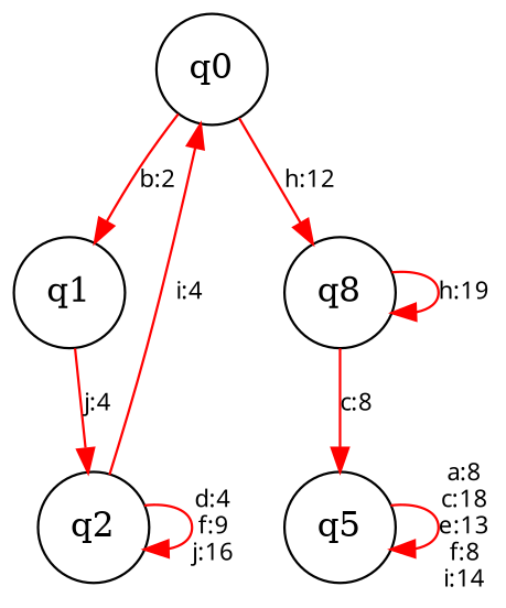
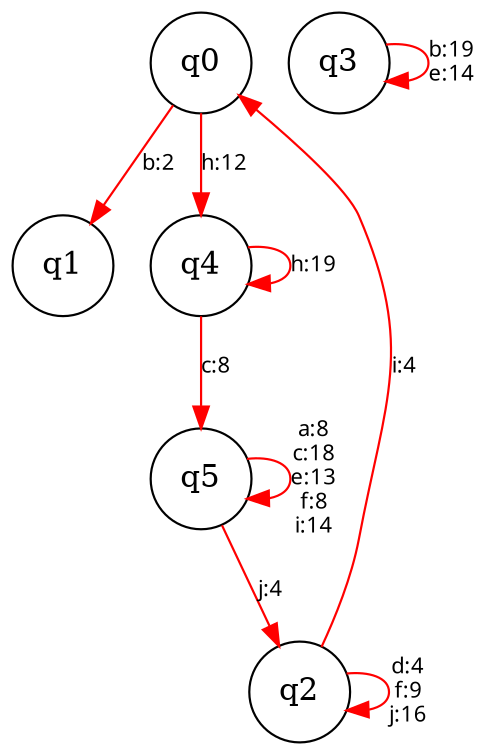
  digraph {
    node [shape=circle]
    edge [color=red fontname="NimbusMonL-Regu" fontsize=10 labeljust=r]
    n1 [label=q0]
    n2 [label=q1]
-   n3 [label=q8]
+   n3 [label=q4]
    n4 [label=q2]
+   n5 [label=q3]
    n6 [label=q5]
    n1 -> n2 [label="b:2\n"]
    n1 -> n3 [label="h:12\n"]
-   n2 -> n4 [label="j:4\n"]
+   n6 -> n4 [label="j:4\n"]
    n3 -> n3 [label="h:19\n"]
    n3 -> n6 [label="c:8\n"]
    n4 -> n1 [label="i:4\n"]
    n4 -> n4 [label="d:4\nf:9\nj:16\n"]
+   n5 -> n5 [label="b:19\ne:14\n"]
    n6 -> n6 [label="a:8\nc:18\ne:13\nf:8\ni:14\n"]
  }
